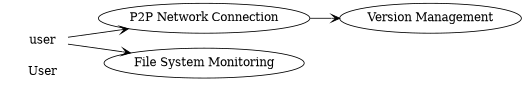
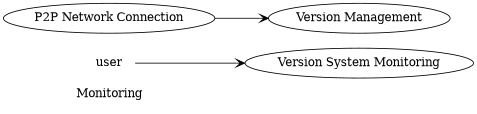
  digraph {
    labelloc=b
    peripheries=0
    rankdir=LR
    edge [arrowhead=vee]
    user [peripheries=0]
    "P2P Network Connection"
-   "File System Monitoring"
+   "File System Monitoring" [label="Version System Monitoring"]
    "Version Management"
    subgraph cluster_1 {
-     label=User
+     label=Monitoring
      user
    }
-   user -> "P2P Network Connection"
    user -> "File System Monitoring"
    "P2P Network Connection" -> "Version Management"
  }
